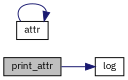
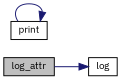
  digraph {
    fontname="IBM Plex Sans"
    rankdir=LR
    node [color=black fillcolor=white fontname="IBM Plex Sans" fontsize=10 shape=record style=filled]
    edge [color=midnightblue fontname="IBM Plex Sans" fontsize=10 labelfontname=Helvetica labelfontsize=10 style=solid]
-   n1 [fillcolor=grey75 fontcolor=black height=0.2 label=print_attr width=0.4]
+   n1 [fillcolor=grey75 fontcolor=black height=0.2 label=log_attr width=0.4]
    n2 [height=0.2 label=log width=0.4]
-   n3 [height=0.2 label=attr width=0.4]
+   n3 [height=0.2 label=print width=0.4]
    n1 -> n2
    n3 -> n3
  }
